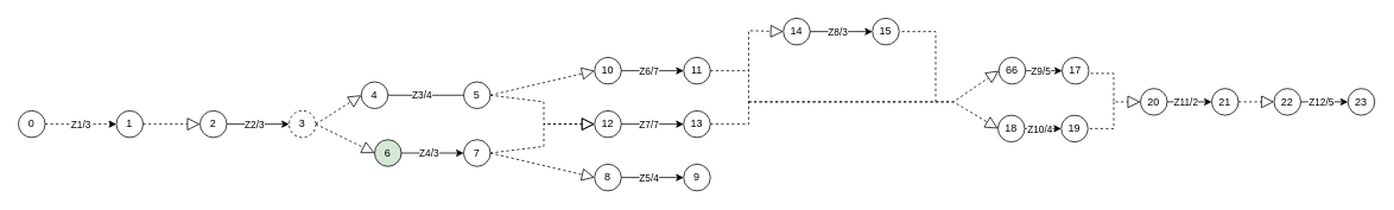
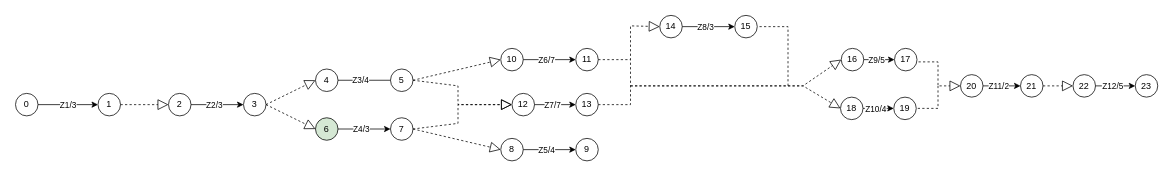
  <mxCell id="0" />
  <mxCell id="1" parent="0" />
  <mxCell id="2" value="1" style="ellipse;whiteSpace=wrap;html=1;aspect=fixed;" parent="1" vertex="1"><mxGeometry x="130" y="124" width="30" height="30" as="geometry" /></mxCell>
- <mxCell id="3" style="edgeStyle=orthogonalEdgeStyle;rounded=0;orthogonalLoop=1;jettySize=auto;html=1;exitX=1;exitY=0.5;exitDx=0;exitDy=0;entryX=0;entryY=0.5;entryDx=0;entryDy=0;dashed=1;" parent="1" source="5" target="2" edge="1"><mxGeometry relative="1" as="geometry" /></mxCell>
+ <mxCell id="3" style="edgeStyle=orthogonalEdgeStyle;rounded=0;orthogonalLoop=1;jettySize=auto;html=1;exitX=1;exitY=0.5;exitDx=0;exitDy=0;entryX=0;entryY=0.5;entryDx=0;entryDy=0;" parent="1" source="5" target="2" edge="1"><mxGeometry relative="1" as="geometry" /></mxCell>
  <mxCell id="4" value="Z1/3" style="edgeLabel;html=1;align=center;verticalAlign=middle;resizable=0;points=[];" parent="3" vertex="1" connectable="0"><mxGeometry x="-0.035" y="3" relative="1" as="geometry"><mxPoint y="3" as="offset" /></mxGeometry></mxCell>
  <mxCell id="5" value="0" style="ellipse;whiteSpace=wrap;html=1;aspect=fixed;" parent="1" vertex="1"><mxGeometry x="20" y="124" width="30" height="30" as="geometry" /></mxCell>
  <mxCell id="6" value="2" style="ellipse;whiteSpace=wrap;html=1;aspect=fixed;" parent="1" vertex="1"><mxGeometry x="224" y="124" width="30" height="30" as="geometry" /></mxCell>
- <mxCell id="7" value="3" style="ellipse;whiteSpace=wrap;html=1;aspect=fixed;dashed=1;" parent="1" vertex="1"><mxGeometry x="324" y="124" width="30" height="30" as="geometry" /></mxCell>
+ <mxCell id="7" value="3" style="ellipse;whiteSpace=wrap;html=1;aspect=fixed;" parent="1" vertex="1"><mxGeometry x="324" y="124" width="30" height="30" as="geometry" /></mxCell>
  <mxCell id="8" style="edgeStyle=orthogonalEdgeStyle;rounded=0;orthogonalLoop=1;jettySize=auto;html=1;exitX=1;exitY=0.5;exitDx=0;exitDy=0;entryX=0;entryY=0.5;entryDx=0;entryDy=0;" parent="1" source="6" target="7" edge="1"><mxGeometry relative="1" as="geometry"><mxPoint x="214" y="184" as="sourcePoint" /><mxPoint x="284" y="94" as="targetPoint" /><Array as="points" /></mxGeometry></mxCell>
  <mxCell id="9" value="Z2/3" style="edgeLabel;html=1;align=center;verticalAlign=middle;resizable=0;points=[];" parent="8" vertex="1" connectable="0"><mxGeometry x="-0.022" y="2" relative="1" as="geometry"><mxPoint x="-4" y="2" as="offset" /></mxGeometry></mxCell>
- <mxCell id="10" value="4" style="ellipse;whiteSpace=wrap;html=1;aspect=fixed;" parent="1" vertex="1"><mxGeometry x="405" y="91.5" width="30" height="30" as="geometry" /></mxCell>
+ <mxCell id="10" value="4" style="ellipse;whiteSpace=wrap;html=1;aspect=fixed;" parent="1" vertex="1"><mxGeometry x="420" y="91.5" width="30" height="30" as="geometry" /></mxCell>
  <mxCell id="11" value="6" style="ellipse;whiteSpace=wrap;html=1;aspect=fixed;fillColor=#d5e8d4;" parent="1" vertex="1"><mxGeometry x="420" y="156.5" width="30" height="30" as="geometry" /></mxCell>
  <mxCell id="12" value="5" style="ellipse;whiteSpace=wrap;html=1;aspect=fixed;" parent="1" vertex="1"><mxGeometry x="520" y="91.5" width="30" height="30" as="geometry" /></mxCell>
  <mxCell id="13" style="edgeStyle=orthogonalEdgeStyle;rounded=0;orthogonalLoop=1;jettySize=auto;html=1;exitX=1;exitY=0.5;exitDx=0;exitDy=0;entryX=0;entryY=0.5;entryDx=0;entryDy=0;endArrow=none;" parent="1" source="10" target="12" edge="1"><mxGeometry relative="1" as="geometry"><mxPoint x="450" y="116.5" as="sourcePoint" /><mxPoint x="360" y="126.5" as="targetPoint" /></mxGeometry></mxCell>
  <mxCell id="14" value="Z3/4" style="edgeLabel;html=1;align=center;verticalAlign=middle;resizable=0;points=[];" parent="13" vertex="1" connectable="0"><mxGeometry x="-0.022" y="2" relative="1" as="geometry"><mxPoint x="-5" y="2" as="offset" /></mxGeometry></mxCell>
  <mxCell id="15" value="7" style="ellipse;whiteSpace=wrap;html=1;aspect=fixed;" parent="1" vertex="1"><mxGeometry x="520" y="156.5" width="30" height="30" as="geometry" /></mxCell>
  <mxCell id="16" style="edgeStyle=orthogonalEdgeStyle;rounded=0;orthogonalLoop=1;jettySize=auto;html=1;exitX=1;exitY=0.5;exitDx=0;exitDy=0;entryX=0;entryY=0.5;entryDx=0;entryDy=0;" parent="1" source="11" target="15" edge="1"><mxGeometry relative="1" as="geometry"><mxPoint x="450" y="171.5" as="sourcePoint" /><mxPoint x="360" y="181.5" as="targetPoint" /></mxGeometry></mxCell>
  <mxCell id="17" value="Z4/3" style="edgeLabel;html=1;align=center;verticalAlign=middle;resizable=0;points=[];" parent="16" vertex="1" connectable="0"><mxGeometry x="-0.022" y="2" relative="1" as="geometry"><mxPoint x="-4" y="2" as="offset" /></mxGeometry></mxCell>
  <mxCell id="18" value="8" style="ellipse;whiteSpace=wrap;html=1;aspect=fixed;" parent="1" vertex="1"><mxGeometry x="667" y="184" width="30" height="30" as="geometry" /></mxCell>
  <mxCell id="19" value="9" style="ellipse;whiteSpace=wrap;html=1;aspect=fixed;" parent="1" vertex="1"><mxGeometry x="767" y="184" width="30" height="30" as="geometry" /></mxCell>
  <mxCell id="20" style="edgeStyle=orthogonalEdgeStyle;rounded=0;orthogonalLoop=1;jettySize=auto;html=1;exitX=1;exitY=0.5;exitDx=0;exitDy=0;entryX=0;entryY=0.5;entryDx=0;entryDy=0;" parent="1" source="18" target="19" edge="1"><mxGeometry relative="1" as="geometry"><mxPoint x="697" y="199" as="sourcePoint" /><mxPoint x="607" y="209" as="targetPoint" /></mxGeometry></mxCell>
  <mxCell id="21" value="Z5/4" style="edgeLabel;html=1;align=center;verticalAlign=middle;resizable=0;points=[];" parent="20" vertex="1" connectable="0"><mxGeometry x="-0.022" y="2" relative="1" as="geometry"><mxPoint x="-4" y="2" as="offset" /></mxGeometry></mxCell>
- <mxCell id="22" value="12" style="ellipse;whiteSpace=wrap;html=1;aspect=fixed;" parent="1" vertex="1"><mxGeometry x="667" y="124" width="30" height="30" as="geometry" /></mxCell>
+ <mxCell id="22" value="12" style="ellipse;whiteSpace=wrap;html=1;aspect=fixed;" parent="1" vertex="1"><mxGeometry x="682" y="124" width="30" height="30" as="geometry" /></mxCell>
  <mxCell id="23" value="13" style="ellipse;whiteSpace=wrap;html=1;aspect=fixed;" parent="1" vertex="1"><mxGeometry x="767" y="124" width="30" height="30" as="geometry" /></mxCell>
  <mxCell id="24" style="edgeStyle=orthogonalEdgeStyle;rounded=0;orthogonalLoop=1;jettySize=auto;html=1;exitX=1;exitY=0.5;exitDx=0;exitDy=0;entryX=0;entryY=0.5;entryDx=0;entryDy=0;" parent="1" source="22" target="23" edge="1"><mxGeometry relative="1" as="geometry"><mxPoint x="697" y="139" as="sourcePoint" /><mxPoint x="607" y="149" as="targetPoint" /></mxGeometry></mxCell>
  <mxCell id="25" value="Z7/7" style="edgeLabel;html=1;align=center;verticalAlign=middle;resizable=0;points=[];" parent="24" vertex="1" connectable="0"><mxGeometry x="-0.022" y="2" relative="1" as="geometry"><mxPoint x="-4" y="2" as="offset" /></mxGeometry></mxCell>
  <mxCell id="26" value="10" style="ellipse;whiteSpace=wrap;html=1;aspect=fixed;" parent="1" vertex="1"><mxGeometry x="667" y="64" width="30" height="30" as="geometry" /></mxCell>
  <mxCell id="27" value="11" style="ellipse;whiteSpace=wrap;html=1;aspect=fixed;" parent="1" vertex="1"><mxGeometry x="767" y="64" width="30" height="30" as="geometry" /></mxCell>
  <mxCell id="28" style="edgeStyle=orthogonalEdgeStyle;rounded=0;orthogonalLoop=1;jettySize=auto;html=1;exitX=1;exitY=0.5;exitDx=0;exitDy=0;entryX=0;entryY=0.5;entryDx=0;entryDy=0;" parent="1" source="26" target="27" edge="1"><mxGeometry relative="1" as="geometry"><mxPoint x="697" y="79" as="sourcePoint" /><mxPoint x="607" y="89" as="targetPoint" /></mxGeometry></mxCell>
  <mxCell id="29" value="Z6/7" style="edgeLabel;html=1;align=center;verticalAlign=middle;resizable=0;points=[];" parent="28" vertex="1" connectable="0"><mxGeometry x="-0.022" y="2" relative="1" as="geometry"><mxPoint x="-4" y="2" as="offset" /></mxGeometry></mxCell>
  <mxCell id="30" value="14" style="ellipse;whiteSpace=wrap;html=1;aspect=fixed;" parent="1" vertex="1"><mxGeometry x="879" y="20" width="30" height="30" as="geometry" /></mxCell>
  <mxCell id="31" value="15" style="ellipse;whiteSpace=wrap;html=1;aspect=fixed;" parent="1" vertex="1"><mxGeometry x="979" y="20" width="30" height="30" as="geometry" /></mxCell>
  <mxCell id="32" style="edgeStyle=orthogonalEdgeStyle;rounded=0;orthogonalLoop=1;jettySize=auto;html=1;exitX=1;exitY=0.5;exitDx=0;exitDy=0;entryX=0;entryY=0.5;entryDx=0;entryDy=0;" parent="1" source="30" target="31" edge="1"><mxGeometry relative="1" as="geometry"><mxPoint x="909" y="35" as="sourcePoint" /><mxPoint x="819" y="45" as="targetPoint" /></mxGeometry></mxCell>
  <mxCell id="33" value="Z8/3" style="edgeLabel;html=1;align=center;verticalAlign=middle;resizable=0;points=[];" parent="32" vertex="1" connectable="0"><mxGeometry x="-0.022" y="2" relative="1" as="geometry"><mxPoint x="-4" y="2" as="offset" /></mxGeometry></mxCell>
  <mxCell id="34" value="18" style="ellipse;whiteSpace=wrap;html=1;aspect=fixed;" parent="1" vertex="1"><mxGeometry x="1120" y="129" width="30" height="30" as="geometry" /></mxCell>
  <mxCell id="35" value="19" style="ellipse;whiteSpace=wrap;html=1;aspect=fixed;" parent="1" vertex="1"><mxGeometry x="1191" y="129" width="30" height="30" as="geometry" /></mxCell>
  <mxCell id="36" style="edgeStyle=orthogonalEdgeStyle;rounded=0;orthogonalLoop=1;jettySize=auto;html=1;exitX=1;exitY=0.5;exitDx=0;exitDy=0;" parent="1" source="34" target="35" edge="1"><mxGeometry relative="1" as="geometry"><mxPoint x="1150" y="144" as="sourcePoint" /><mxPoint x="1060" y="154" as="targetPoint" /></mxGeometry></mxCell>
  <mxCell id="37" value="Z10/4" style="edgeLabel;html=1;align=center;verticalAlign=middle;resizable=0;points=[];" parent="36" vertex="1" connectable="0"><mxGeometry x="-0.022" y="2" relative="1" as="geometry"><mxPoint x="-4" y="2" as="offset" /></mxGeometry></mxCell>
- <mxCell id="38" value="66" style="ellipse;whiteSpace=wrap;html=1;aspect=fixed;" parent="1" vertex="1"><mxGeometry x="1121" y="64" width="30" height="30" as="geometry" /></mxCell>
+ <mxCell id="38" value="16" style="ellipse;whiteSpace=wrap;html=1;aspect=fixed;" parent="1" vertex="1"><mxGeometry x="1121" y="64" width="30" height="30" as="geometry" /></mxCell>
  <mxCell id="39" value="17" style="ellipse;whiteSpace=wrap;html=1;aspect=fixed;" parent="1" vertex="1"><mxGeometry x="1192" y="64" width="30" height="30" as="geometry" /></mxCell>
  <mxCell id="40" style="edgeStyle=orthogonalEdgeStyle;rounded=0;orthogonalLoop=1;jettySize=auto;html=1;exitX=1;exitY=0.5;exitDx=0;exitDy=0;" parent="1" source="38" target="39" edge="1"><mxGeometry relative="1" as="geometry"><mxPoint x="1151" y="79" as="sourcePoint" /><mxPoint x="1061" y="89" as="targetPoint" /></mxGeometry></mxCell>
  <mxCell id="41" value="Z9/5" style="edgeLabel;html=1;align=center;verticalAlign=middle;resizable=0;points=[];" parent="40" vertex="1" connectable="0"><mxGeometry x="-0.022" y="2" relative="1" as="geometry"><mxPoint x="-4" y="2" as="offset" /></mxGeometry></mxCell>
  <mxCell id="42" value="20" style="ellipse;whiteSpace=wrap;html=1;aspect=fixed;" parent="1" vertex="1"><mxGeometry x="1280" y="99" width="30" height="30" as="geometry" /></mxCell>
  <mxCell id="43" value="21" style="ellipse;whiteSpace=wrap;html=1;aspect=fixed;" parent="1" vertex="1"><mxGeometry x="1360" y="99" width="30" height="30" as="geometry" /></mxCell>
  <mxCell id="44" style="edgeStyle=orthogonalEdgeStyle;rounded=0;orthogonalLoop=1;jettySize=auto;html=1;exitX=1;exitY=0.5;exitDx=0;exitDy=0;entryX=0;entryY=0.5;entryDx=0;entryDy=0;" parent="1" source="42" target="43" edge="1"><mxGeometry relative="1" as="geometry"><mxPoint x="1310" y="114" as="sourcePoint" /><mxPoint x="1220" y="124" as="targetPoint" /></mxGeometry></mxCell>
  <mxCell id="45" value="Z11/2" style="edgeLabel;html=1;align=center;verticalAlign=middle;resizable=0;points=[];" parent="44" vertex="1" connectable="0"><mxGeometry x="-0.022" y="2" relative="1" as="geometry"><mxPoint x="-4" y="2" as="offset" /></mxGeometry></mxCell>
  <mxCell id="46" value="22" style="ellipse;whiteSpace=wrap;html=1;aspect=fixed;" parent="1" vertex="1"><mxGeometry x="1430" y="99" width="30" height="30" as="geometry" /></mxCell>
  <mxCell id="47" value="23" style="ellipse;whiteSpace=wrap;html=1;aspect=fixed;" parent="1" vertex="1"><mxGeometry x="1513" y="99" width="30" height="30" as="geometry" /></mxCell>
  <mxCell id="48" style="edgeStyle=orthogonalEdgeStyle;rounded=0;orthogonalLoop=1;jettySize=auto;html=1;exitX=1;exitY=0.5;exitDx=0;exitDy=0;entryX=0;entryY=0.5;entryDx=0;entryDy=0;" parent="1" source="46" target="47" edge="1"><mxGeometry relative="1" as="geometry"><mxPoint x="1460" y="114" as="sourcePoint" /><mxPoint x="1370" y="124" as="targetPoint" /></mxGeometry></mxCell>
  <mxCell id="49" value="Z12/5" style="edgeLabel;html=1;align=center;verticalAlign=middle;resizable=0;points=[];" parent="48" vertex="1" connectable="0"><mxGeometry x="-0.022" y="2" relative="1" as="geometry"><mxPoint x="-4" y="2" as="offset" /></mxGeometry></mxCell>
  <mxCell id="50" value="" style="endArrow=block;dashed=1;endFill=0;endSize=12;html=1;rounded=0;exitX=1;exitY=0.5;exitDx=0;exitDy=0;entryX=0;entryY=0.5;entryDx=0;entryDy=0;" edge="1" parent="1" source="2" target="6"><mxGeometry width="160" relative="1" as="geometry"><mxPoint x="90" y="224" as="sourcePoint" /><mxPoint x="250" y="224" as="targetPoint" /></mxGeometry></mxCell>
  <mxCell id="51" value="" style="endArrow=block;dashed=1;endFill=0;endSize=12;html=1;rounded=0;exitX=1;exitY=0.5;exitDx=0;exitDy=0;entryX=0;entryY=0.5;entryDx=0;entryDy=0;" edge="1" parent="1" source="7" target="10"><mxGeometry width="160" relative="1" as="geometry"><mxPoint x="170" y="149" as="sourcePoint" /><mxPoint x="234" y="149" as="targetPoint" /></mxGeometry></mxCell>
  <mxCell id="52" value="" style="endArrow=block;dashed=1;endFill=0;endSize=12;html=1;rounded=0;entryX=0;entryY=0.5;entryDx=0;entryDy=0;exitX=1;exitY=0.5;exitDx=0;exitDy=0;" edge="1" parent="1" source="7" target="11"><mxGeometry width="160" relative="1" as="geometry"><mxPoint x="360" y="134" as="sourcePoint" /><mxPoint x="430" y="117" as="targetPoint" /></mxGeometry></mxCell>
  <mxCell id="53" value="" style="endArrow=block;dashed=1;endFill=0;endSize=12;html=1;rounded=0;exitX=1;exitY=0.5;exitDx=0;exitDy=0;entryX=0;entryY=0.5;entryDx=0;entryDy=0;" edge="1" parent="1" source="15" target="18"><mxGeometry width="160" relative="1" as="geometry"><mxPoint x="374" y="159" as="sourcePoint" /><mxPoint x="440" y="127" as="targetPoint" /></mxGeometry></mxCell>
  <mxCell id="54" value="" style="endArrow=block;dashed=1;endFill=0;endSize=12;html=1;rounded=0;exitX=1;exitY=0.5;exitDx=0;exitDy=0;entryX=0;entryY=0.5;entryDx=0;entryDy=0;" edge="1" parent="1" source="12" target="26"><mxGeometry width="160" relative="1" as="geometry"><mxPoint x="560" y="182" as="sourcePoint" /><mxPoint x="677" y="209" as="targetPoint" /></mxGeometry></mxCell>
  <mxCell id="55" value="" style="endArrow=block;dashed=1;endFill=0;endSize=12;html=1;rounded=0;entryX=0;entryY=0.5;entryDx=0;entryDy=0;exitX=1;exitY=0.5;exitDx=0;exitDy=0;" edge="1" parent="1" source="12" target="22"><mxGeometry width="160" relative="1" as="geometry"><mxPoint x="550" y="104" as="sourcePoint" /><mxPoint x="677" y="89" as="targetPoint" /><Array as="points"><mxPoint x="610" y="114" /><mxPoint x="610" y="139" /></Array></mxGeometry></mxCell>
  <mxCell id="56" value="" style="endArrow=block;dashed=1;endFill=0;endSize=12;html=1;rounded=0;exitX=1;exitY=0.5;exitDx=0;exitDy=0;entryX=0;entryY=0.5;entryDx=0;entryDy=0;" edge="1" parent="1" source="15" target="22"><mxGeometry width="160" relative="1" as="geometry"><mxPoint x="570" y="127" as="sourcePoint" /><mxPoint x="687" y="99" as="targetPoint" /><Array as="points"><mxPoint x="610" y="164" /><mxPoint x="610" y="139" /></Array></mxGeometry></mxCell>
  <mxCell id="57" value="" style="endArrow=block;dashed=1;endFill=0;endSize=12;html=1;rounded=0;entryX=0;entryY=0.5;entryDx=0;entryDy=0;exitX=1;exitY=0.5;exitDx=0;exitDy=0;" edge="1" parent="1" source="23" target="30"><mxGeometry width="160" relative="1" as="geometry"><mxPoint x="800" y="134" as="sourcePoint" /><mxPoint x="677" y="149" as="targetPoint" /><Array as="points"><mxPoint x="840" y="139" /><mxPoint x="840" y="34" /></Array></mxGeometry></mxCell>
  <mxCell id="58" value="" style="endArrow=none;dashed=1;html=1;rounded=0;exitX=1;exitY=0.5;exitDx=0;exitDy=0;" edge="1" parent="1" source="27"><mxGeometry width="50" height="50" relative="1" as="geometry"><mxPoint x="830" y="164" as="sourcePoint" /><mxPoint x="840" y="79" as="targetPoint" /></mxGeometry></mxCell>
  <mxCell id="59" value="" style="endArrow=block;dashed=1;endFill=0;endSize=12;html=1;rounded=0;entryX=0;entryY=0.5;entryDx=0;entryDy=0;" edge="1" parent="1" target="34"><mxGeometry width="160" relative="1" as="geometry"><mxPoint x="840" y="114" as="sourcePoint" /><mxPoint x="1091.317" y="114" as="targetPoint" /><Array as="points"><mxPoint x="1070" y="114" /></Array></mxGeometry></mxCell>
  <mxCell id="60" value="" style="endArrow=block;dashed=1;endFill=0;endSize=12;html=1;rounded=0;entryX=0;entryY=0.5;entryDx=0;entryDy=0;" edge="1" parent="1" target="38"><mxGeometry width="160" relative="1" as="geometry"><mxPoint x="840" y="114" as="sourcePoint" /><mxPoint x="1130" y="154" as="targetPoint" /><Array as="points"><mxPoint x="1070" y="114" /></Array></mxGeometry></mxCell>
  <mxCell id="61" value="" style="endArrow=none;dashed=1;html=1;rounded=0;entryX=1;entryY=0.5;entryDx=0;entryDy=0;" edge="1" parent="1" target="31"><mxGeometry width="50" height="50" relative="1" as="geometry"><mxPoint x="1050" y="114" as="sourcePoint" /><mxPoint x="850" y="89" as="targetPoint" /><Array as="points"><mxPoint x="1050" y="35" /></Array></mxGeometry></mxCell>
  <mxCell id="62" value="" style="endArrow=block;dashed=1;endFill=0;endSize=12;html=1;rounded=0;exitX=1;exitY=0.5;exitDx=0;exitDy=0;entryX=0;entryY=0.5;entryDx=0;entryDy=0;" edge="1" parent="1" target="42"><mxGeometry width="160" relative="1" as="geometry"><mxPoint x="1224" y="82" as="sourcePoint" /><mxPoint x="1290" y="50" as="targetPoint" /><Array as="points"><mxPoint x="1250" y="82" /><mxPoint x="1250" y="114" /></Array></mxGeometry></mxCell>
  <mxCell id="63" value="" style="endArrow=block;dashed=1;endFill=0;endSize=12;html=1;rounded=0;exitX=1;exitY=0.5;exitDx=0;exitDy=0;entryX=0;entryY=0.5;entryDx=0;entryDy=0;" edge="1" parent="1" source="43" target="46"><mxGeometry width="160" relative="1" as="geometry"><mxPoint x="1234" y="92" as="sourcePoint" /><mxPoint x="1300" y="60" as="targetPoint" /></mxGeometry></mxCell>
  <mxCell id="64" value="" style="endArrow=none;dashed=1;html=1;rounded=0;entryX=1;entryY=0.5;entryDx=0;entryDy=0;" edge="1" parent="1" target="35"><mxGeometry width="50" height="50" relative="1" as="geometry"><mxPoint x="1250" y="114" as="sourcePoint" /><mxPoint x="1019" y="45" as="targetPoint" /><Array as="points"><mxPoint x="1250" y="144" /></Array></mxGeometry></mxCell>
